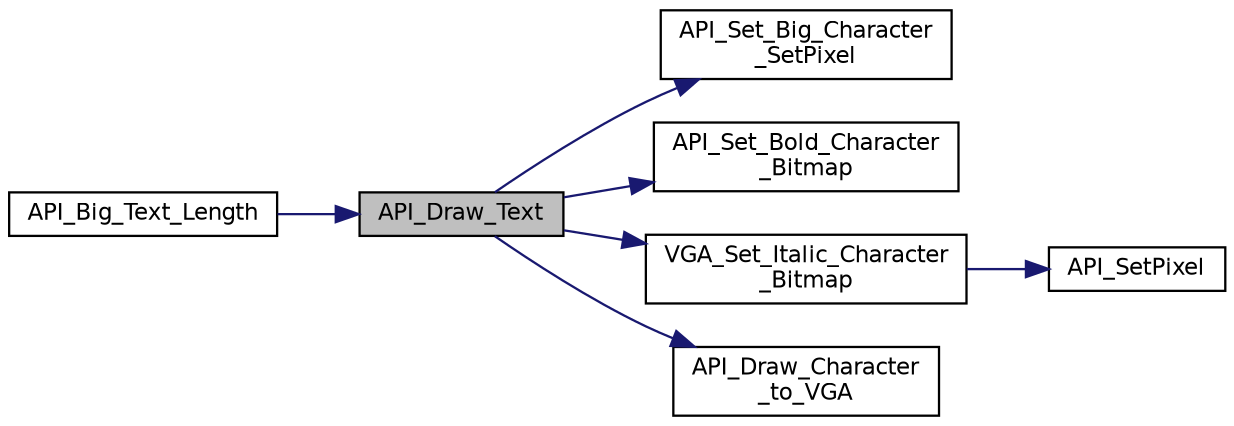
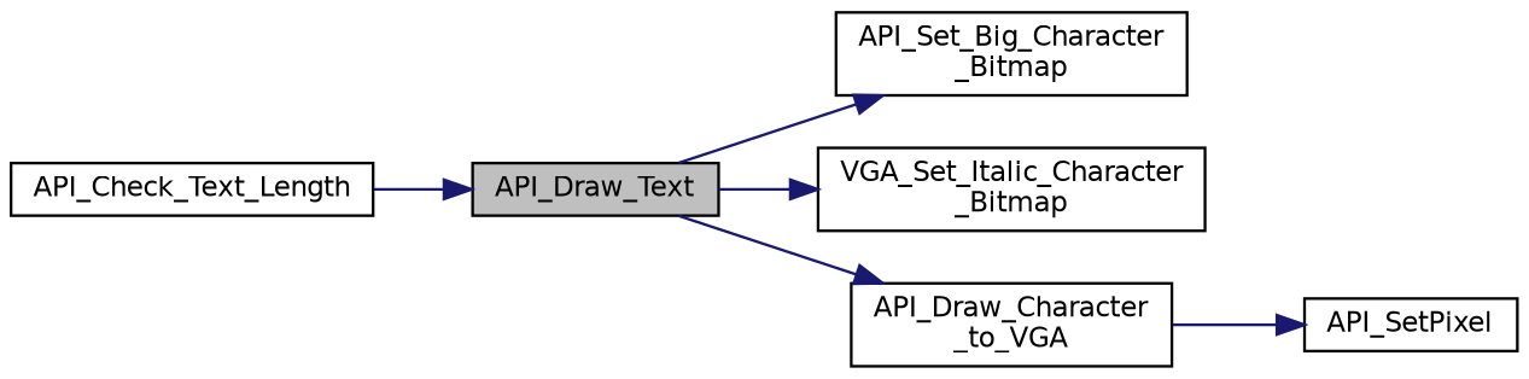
  digraph {
    rankdir=LR
    node [color=black fillcolor=white fontname=Helvetica fontsize=10 shape=record style=filled]
    edge [color=midnightblue fontname=Helvetica fontsize=10 labelfontname=Helvetica labelfontsize=10 style=solid]
    n1 [fillcolor=grey75 fontcolor=black height=0.2 label=API_Draw_Text width=0.4]
-   n2 [height=0.2 label="API_Set_Big_Character\l_SetPixel" width=0.4]
-   n3 [height=0.2 label="API_Set_Bold_Character\l_Bitmap" width=0.4]
+   n2 [height=0.2 label="API_Set_Big_Character\l_Bitmap" width=0.4]
    n4 [height=0.2 label="VGA_Set_Italic_Character\l_Bitmap" width=0.4]
    n5 [height=0.2 label="API_Draw_Character\l_to_VGA" width=0.4]
-   n6 [height=0.2 label=API_Big_Text_Length width=0.4]
+   n6 [height=0.2 label=API_Check_Text_Length width=0.4]
    n7 [height=0.2 label=API_SetPixel width=0.4]
    n1 -> n2
-   n1 -> n3
    n1 -> n4
    n1 -> n5
-   n4 -> n7
+   n5 -> n7
    n6 -> n1
  }
